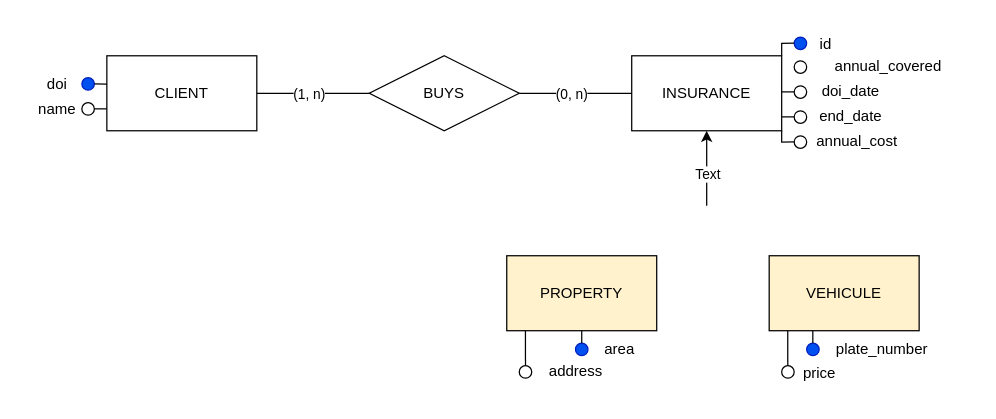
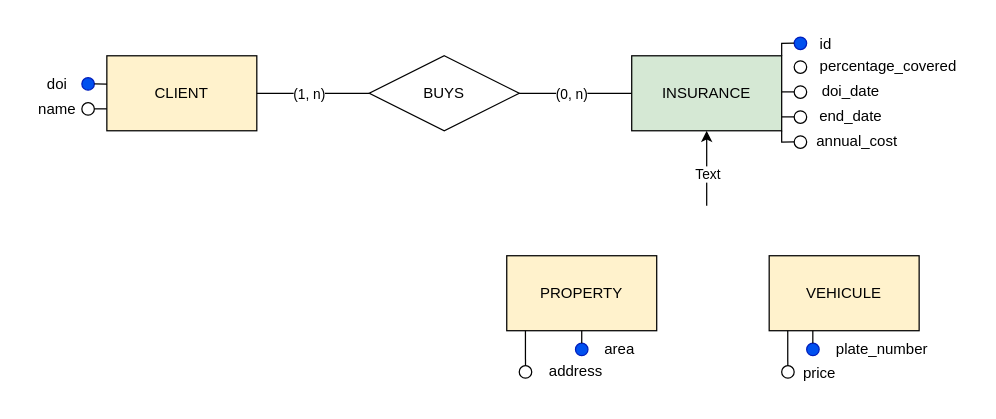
  <mxCell id="0" />
  <mxCell id="1" parent="0" />
- <mxCell id="2" value="CLIENT" style="rounded=0;whiteSpace=wrap;html=1;" parent="1" vertex="1"><mxGeometry x="85" y="44" width="120" height="60" as="geometry" /></mxCell>
- <mxCell id="3" value="INSURANCE" style="rounded=0;whiteSpace=wrap;html=1;" parent="1" vertex="1"><mxGeometry x="505" y="44" width="120" height="60" as="geometry" /></mxCell>
+ <mxCell id="2" value="CLIENT" style="rounded=0;whiteSpace=wrap;html=1;fillColor=#fff2cc;" parent="1" vertex="1"><mxGeometry x="85" y="44" width="120" height="60" as="geometry" /></mxCell>
+ <mxCell id="3" value="INSURANCE" style="rounded=0;whiteSpace=wrap;html=1;fillColor=#d5e8d4;" parent="1" vertex="1"><mxGeometry x="505" y="44" width="120" height="60" as="geometry" /></mxCell>
  <mxCell id="4" value="BUYS" style="shape=rhombus;perimeter=rhombusPerimeter;whiteSpace=wrap;html=1;align=center;" parent="1" vertex="1"><mxGeometry x="295" y="44" width="120" height="60" as="geometry" /></mxCell>
  <mxCell id="5" value="" style="endArrow=none;html=1;rounded=0;entryX=0;entryY=0.5;entryDx=0;entryDy=0;" parent="1" target="4" edge="1"><mxGeometry width="50" height="50" relative="1" as="geometry"><mxPoint x="205" y="74" as="sourcePoint" /><mxPoint x="255" y="24" as="targetPoint" /></mxGeometry></mxCell>
  <mxCell id="6" value="(1, n)" style="edgeLabel;html=1;align=center;verticalAlign=middle;resizable=0;points=[];" parent="5" vertex="1" connectable="0"><mxGeometry x="-0.268" y="-1" relative="1" as="geometry"><mxPoint x="8" y="-1" as="offset" /></mxGeometry></mxCell>
  <mxCell id="7" value="" style="endArrow=none;html=1;rounded=0;entryX=0;entryY=0.5;entryDx=0;entryDy=0;" parent="1" edge="1"><mxGeometry width="50" height="50" relative="1" as="geometry"><mxPoint x="415" y="74" as="sourcePoint" /><mxPoint x="505" y="74" as="targetPoint" /></mxGeometry></mxCell>
  <mxCell id="8" value="(0, n)" style="edgeLabel;html=1;align=center;verticalAlign=middle;resizable=0;points=[];" parent="7" vertex="1" connectable="0"><mxGeometry x="-0.268" y="-1" relative="1" as="geometry"><mxPoint x="8" y="-1" as="offset" /></mxGeometry></mxCell>
  <mxCell id="9" value="" style="ellipse;whiteSpace=wrap;html=1;aspect=fixed;fillColor=#0050ef;fontColor=#ffffff;strokeColor=#001DBC;" parent="1" vertex="1"><mxGeometry x="65" y="61.5" width="10" height="10" as="geometry" /></mxCell>
  <mxCell id="10" value="" style="ellipse;whiteSpace=wrap;html=1;aspect=fixed;" parent="1" vertex="1"><mxGeometry x="65" y="81.5" width="10" height="10" as="geometry" /></mxCell>
  <mxCell id="11" value="doi" style="text;html=1;align=center;verticalAlign=middle;resizable=0;points=[];autosize=1;strokeColor=none;fillColor=none;" parent="1" vertex="1"><mxGeometry x="25" y="51.5" width="40" height="30" as="geometry" /></mxCell>
  <mxCell id="12" value="name" style="text;html=1;align=center;verticalAlign=middle;resizable=0;points=[];autosize=1;strokeColor=none;fillColor=none;" parent="1" vertex="1"><mxGeometry x="20" y="71.5" width="50" height="30" as="geometry" /></mxCell>
  <mxCell id="13" value="" style="ellipse;whiteSpace=wrap;html=1;aspect=fixed;fillColor=#0050ef;fontColor=#ffffff;strokeColor=#001DBC;" parent="1" vertex="1"><mxGeometry x="635" y="29" width="10" height="10" as="geometry" /></mxCell>
  <mxCell id="14" value="" style="ellipse;whiteSpace=wrap;html=1;aspect=fixed;" parent="1" vertex="1"><mxGeometry x="635" y="48" width="10" height="10" as="geometry" /></mxCell>
  <mxCell id="15" value="id" style="text;html=1;align=center;verticalAlign=middle;resizable=0;points=[];autosize=1;strokeColor=none;fillColor=none;" parent="1" vertex="1"><mxGeometry x="645" y="20" width="30" height="30" as="geometry" /></mxCell>
- <mxCell id="16" value="annual_covered" style="text;html=1;align=center;verticalAlign=middle;resizable=0;points=[];autosize=1;strokeColor=none;fillColor=none;" parent="1" vertex="1"><mxGeometry x="645" y="38" width="130" height="30" as="geometry" /></mxCell>
+ <mxCell id="16" value="percentage_covered" style="text;html=1;align=center;verticalAlign=middle;resizable=0;points=[];autosize=1;strokeColor=none;fillColor=none;" parent="1" vertex="1"><mxGeometry x="645" y="38" width="130" height="30" as="geometry" /></mxCell>
  <mxCell id="17" value="" style="ellipse;whiteSpace=wrap;html=1;aspect=fixed;" parent="1" vertex="1"><mxGeometry x="635" y="68" width="10" height="10" as="geometry" /></mxCell>
  <mxCell id="18" value="doi_date" style="text;html=1;align=center;verticalAlign=middle;resizable=0;points=[];autosize=1;strokeColor=none;fillColor=none;" parent="1" vertex="1"><mxGeometry x="640" y="58" width="80" height="30" as="geometry" /></mxCell>
  <mxCell id="19" value="" style="ellipse;whiteSpace=wrap;html=1;aspect=fixed;" parent="1" vertex="1"><mxGeometry x="635" y="88" width="10" height="10" as="geometry" /></mxCell>
  <mxCell id="20" value="end_date" style="text;html=1;align=center;verticalAlign=middle;resizable=0;points=[];autosize=1;strokeColor=none;fillColor=none;" parent="1" vertex="1"><mxGeometry x="645" y="78" width="70" height="30" as="geometry" /></mxCell>
  <mxCell id="21" value="" style="ellipse;whiteSpace=wrap;html=1;aspect=fixed;" parent="1" vertex="1"><mxGeometry x="635" y="108" width="10" height="10" as="geometry" /></mxCell>
  <mxCell id="22" value="annual_cost" style="text;html=1;align=center;verticalAlign=middle;resizable=0;points=[];autosize=1;strokeColor=none;fillColor=none;" parent="1" vertex="1"><mxGeometry x="640" y="98" width="90" height="30" as="geometry" /></mxCell>
  <mxCell id="23" value="PROPERTY" style="rounded=0;whiteSpace=wrap;html=1;fillColor=#fff2cc;" parent="1" vertex="1"><mxGeometry x="405" y="204" width="120" height="60" as="geometry" /></mxCell>
  <mxCell id="24" value="VEHICULE" style="rounded=0;whiteSpace=wrap;html=1;fillColor=#fff2cc;" parent="1" vertex="1"><mxGeometry x="615" y="204" width="120" height="60" as="geometry" /></mxCell>
  <mxCell id="25" value="" style="endArrow=classic;html=1;rounded=0;" parent="1" edge="1"><mxGeometry width="50" height="50" relative="1" as="geometry"><mxPoint x="565" y="164" as="sourcePoint" /><mxPoint x="565" y="104" as="targetPoint" /></mxGeometry></mxCell>
  <mxCell id="26" value="Text" style="edgeLabel;html=1;align=center;verticalAlign=middle;resizable=0;points=[];" parent="25" vertex="1" connectable="0"><mxGeometry x="-0.124" relative="1" as="geometry"><mxPoint as="offset" /></mxGeometry></mxCell>
  <mxCell id="27" value="" style="ellipse;whiteSpace=wrap;html=1;aspect=fixed;fillColor=#0050ef;fontColor=#ffffff;strokeColor=#001DBC;" parent="1" vertex="1"><mxGeometry x="645" y="274" width="10" height="10" as="geometry" /></mxCell>
  <mxCell id="28" value="" style="ellipse;whiteSpace=wrap;html=1;aspect=fixed;" parent="1" vertex="1"><mxGeometry x="625" y="292" width="10" height="10" as="geometry" /></mxCell>
  <mxCell id="29" value="plate_number" style="text;html=1;align=center;verticalAlign=middle;resizable=0;points=[];autosize=1;strokeColor=none;fillColor=none;" parent="1" vertex="1"><mxGeometry x="655" y="264" width="100" height="30" as="geometry" /></mxCell>
  <mxCell id="30" value="price" style="text;html=1;align=center;verticalAlign=middle;resizable=0;points=[];autosize=1;strokeColor=none;fillColor=none;" parent="1" vertex="1"><mxGeometry x="630" y="283" width="50" height="30" as="geometry" /></mxCell>
  <mxCell id="31" value="" style="ellipse;whiteSpace=wrap;html=1;aspect=fixed;fillColor=#0050ef;fontColor=#ffffff;strokeColor=#001DBC;" parent="1" vertex="1"><mxGeometry x="460" y="274" width="10" height="10" as="geometry" /></mxCell>
  <mxCell id="32" value="" style="ellipse;whiteSpace=wrap;html=1;aspect=fixed;" parent="1" vertex="1"><mxGeometry x="415" y="292" width="10" height="10" as="geometry" /></mxCell>
  <mxCell id="33" value="area" style="text;html=1;align=center;verticalAlign=middle;resizable=0;points=[];autosize=1;strokeColor=none;fillColor=none;" parent="1" vertex="1"><mxGeometry x="470" y="264" width="50" height="30" as="geometry" /></mxCell>
  <mxCell id="34" value="address" style="text;html=1;align=center;verticalAlign=middle;resizable=0;points=[];autosize=1;strokeColor=none;fillColor=none;" parent="1" vertex="1"><mxGeometry x="425" y="282" width="70" height="30" as="geometry" /></mxCell>
  <mxCell id="35" value="" style="endArrow=none;html=1;rounded=0;entryX=0.001;entryY=0.378;entryDx=0;entryDy=0;entryPerimeter=0;exitX=1;exitY=0.5;exitDx=0;exitDy=0;" edge="1" parent="1" source="9" target="2"><mxGeometry width="50" height="50" relative="1" as="geometry"><mxPoint x="15" y="166" as="sourcePoint" /><mxPoint x="65" y="116" as="targetPoint" /></mxGeometry></mxCell>
  <mxCell id="36" value="" style="endArrow=none;html=1;rounded=0;entryX=0.001;entryY=0.378;entryDx=0;entryDy=0;entryPerimeter=0;exitX=1;exitY=0.5;exitDx=0;exitDy=0;" edge="1" parent="1"><mxGeometry width="50" height="50" relative="1" as="geometry"><mxPoint x="75" y="86.46" as="sourcePoint" /><mxPoint x="85" y="86.46" as="targetPoint" /></mxGeometry></mxCell>
  <mxCell id="37" value="" style="endArrow=none;html=1;rounded=0;entryX=0.001;entryY=0.378;entryDx=0;entryDy=0;entryPerimeter=0;exitX=1;exitY=0.5;exitDx=0;exitDy=0;" edge="1" parent="1"><mxGeometry width="50" height="50" relative="1" as="geometry"><mxPoint x="625" y="72.89" as="sourcePoint" /><mxPoint x="635" y="72.89" as="targetPoint" /></mxGeometry></mxCell>
  <mxCell id="38" value="" style="endArrow=none;html=1;rounded=0;entryX=0.001;entryY=0.378;entryDx=0;entryDy=0;entryPerimeter=0;exitX=1;exitY=0.5;exitDx=0;exitDy=0;" edge="1" parent="1"><mxGeometry width="50" height="50" relative="1" as="geometry"><mxPoint x="625" y="92.89" as="sourcePoint" /><mxPoint x="635" y="92.89" as="targetPoint" /></mxGeometry></mxCell>
  <mxCell id="39" value="" style="endArrow=none;html=1;rounded=0;entryX=0.001;entryY=0.378;entryDx=0;entryDy=0;entryPerimeter=0;exitX=1;exitY=1;exitDx=0;exitDy=0;" edge="1" parent="1" source="3"><mxGeometry width="50" height="50" relative="1" as="geometry"><mxPoint x="625" y="112.95" as="sourcePoint" /><mxPoint x="635" y="112.95" as="targetPoint" /><Array as="points"><mxPoint x="625" y="113.06" /></Array></mxGeometry></mxCell>
  <mxCell id="40" value="" style="endArrow=none;html=1;rounded=0;entryX=0.001;entryY=0.378;entryDx=0;entryDy=0;entryPerimeter=0;exitX=1;exitY=0;exitDx=0;exitDy=0;" edge="1" parent="1" source="3"><mxGeometry width="50" height="50" relative="1" as="geometry"><mxPoint x="625" y="33.95" as="sourcePoint" /><mxPoint x="635" y="33.95" as="targetPoint" /><Array as="points"><mxPoint x="625" y="34" /></Array></mxGeometry></mxCell>
  <mxCell id="41" value="" style="endArrow=none;html=1;rounded=0;entryX=0.5;entryY=1;entryDx=0;entryDy=0;exitX=0.5;exitY=0;exitDx=0;exitDy=0;" edge="1" parent="1" source="31" target="23"><mxGeometry width="50" height="50" relative="1" as="geometry"><mxPoint x="495" y="324" as="sourcePoint" /><mxPoint x="545" y="274" as="targetPoint" /></mxGeometry></mxCell>
  <mxCell id="42" value="" style="endArrow=none;html=1;rounded=0;entryX=0.5;entryY=1;entryDx=0;entryDy=0;exitX=0.5;exitY=0;exitDx=0;exitDy=0;" edge="1" parent="1" source="32"><mxGeometry width="50" height="50" relative="1" as="geometry"><mxPoint x="419.94" y="274" as="sourcePoint" /><mxPoint x="419.94" y="264" as="targetPoint" /></mxGeometry></mxCell>
  <mxCell id="43" value="" style="endArrow=none;html=1;rounded=0;entryX=0.5;entryY=1;entryDx=0;entryDy=0;exitX=0.5;exitY=0;exitDx=0;exitDy=0;" edge="1" parent="1"><mxGeometry width="50" height="50" relative="1" as="geometry"><mxPoint x="629.9" y="292" as="sourcePoint" /><mxPoint x="629.84" y="264" as="targetPoint" /></mxGeometry></mxCell>
  <mxCell id="44" value="" style="endArrow=none;html=1;rounded=0;entryX=0.5;entryY=1;entryDx=0;entryDy=0;exitX=0.5;exitY=0;exitDx=0;exitDy=0;" edge="1" parent="1"><mxGeometry width="50" height="50" relative="1" as="geometry"><mxPoint x="649.92" y="274" as="sourcePoint" /><mxPoint x="649.92" y="264" as="targetPoint" /></mxGeometry></mxCell>
